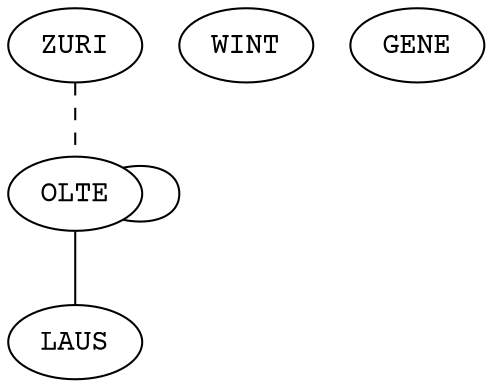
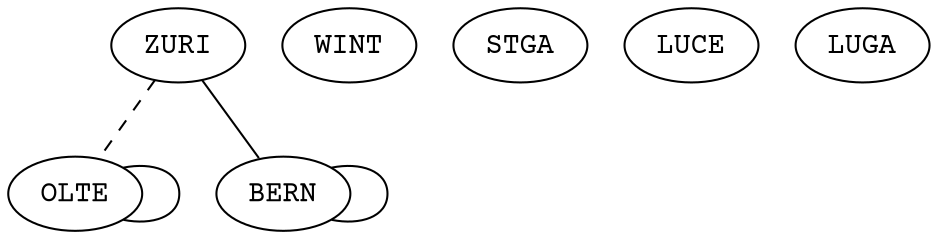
  graph {
    fontname="Courier Prime"
    node [fontname="Courier Prime"]
    edge [fontname="Courier Prime"]
    OLTE
-   LAUS
    WINT
    ZURI
-   GENE
+   BERN
+   STGA
+   LUCE
+   LUGA
    OLTE -- OLTE
-   OLTE -- LAUS
    ZURI -- OLTE [style=dashed]
+   ZURI -- BERN
+   BERN -- BERN
  }
